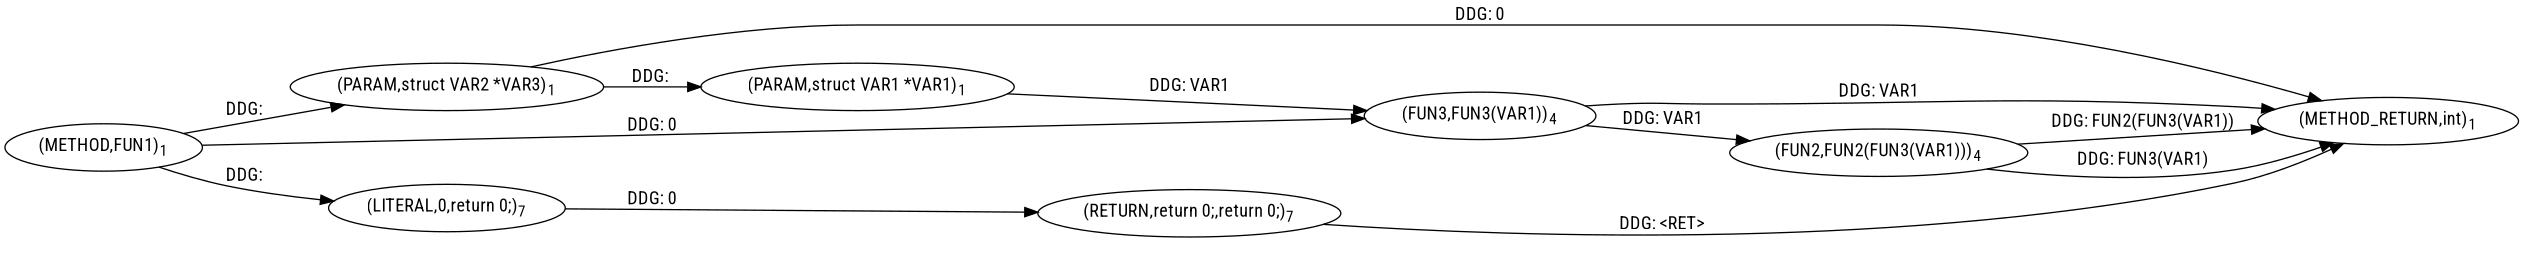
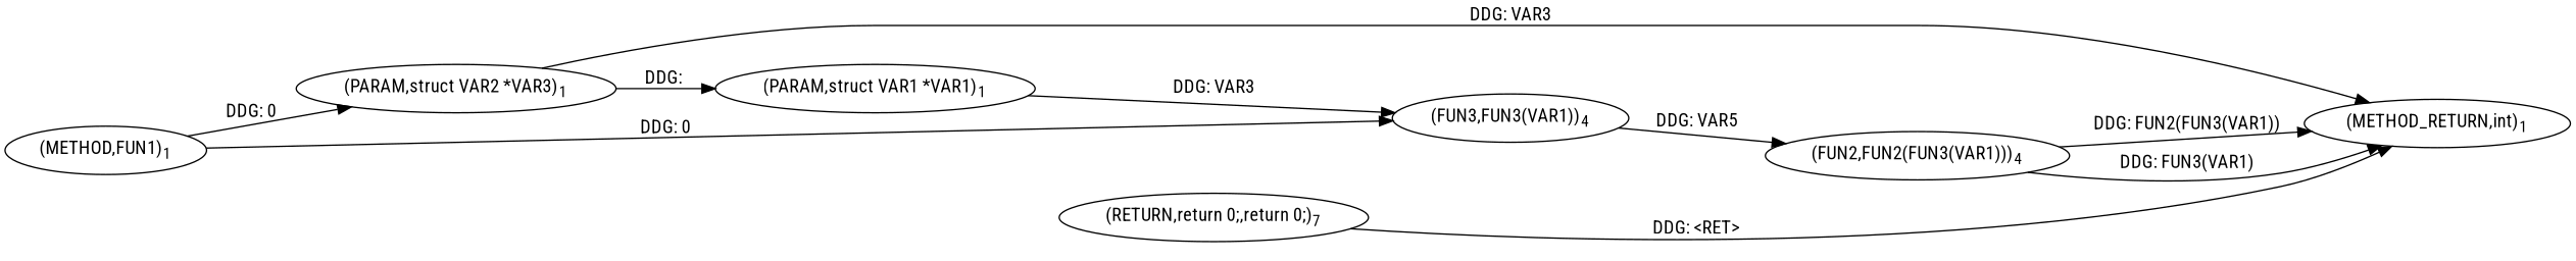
  digraph {
    fontname="Roboto Condensed"
    rankdir=LR
    node [fontname="Roboto Condensed"]
    edge [fontname="Roboto Condensed"]
    n1 [label=<(METHOD,FUN1)<SUB>1</SUB>>]
    n2 [label=<(PARAM,struct VAR2 *VAR3)<SUB>1</SUB>>]
-   n3 [label=<(LITERAL,0,return 0;)<SUB>7</SUB>>]
    n4 [label=<(FUN3,FUN3(VAR1))<SUB>4</SUB>>]
    n5 [label=<(PARAM,struct VAR1 *VAR1)<SUB>1</SUB>>]
    n6 [label=<(METHOD_RETURN,int)<SUB>1</SUB>>]
    n7 [label=<(RETURN,return 0;,return 0;)<SUB>7</SUB>>]
    n8 [label=<(FUN2,FUN2(FUN3(VAR1)))<SUB>4</SUB>>]
-   n1 -> n2 [label="DDG: "]
-   n1 -> n3 [label="DDG: "]
+   n1 -> n2 [label="DDG: 0"]
    n1 -> n4 [label="DDG: 0"]
    n2 -> n5 [label="DDG: "]
-   n2 -> n6 [label="DDG: 0"]
-   n3 -> n7 [label="DDG: 0"]
-   n4 -> n6 [label="DDG: VAR1"]
-   n4 -> n8 [label="DDG: VAR1"]
-   n5 -> n4 [label="DDG: VAR1"]
+   n2 -> n6 [label="DDG: VAR3"]
+   n4 -> n8 [label="DDG: VAR5"]
+   n5 -> n4 [label="DDG: VAR3"]
    n7 -> n6 [label="DDG: &lt;RET&gt;"]
    n8 -> n6 [label="DDG: FUN3(VAR1)"]
    n8 -> n6 [label="DDG: FUN2(FUN3(VAR1))"]
  }
